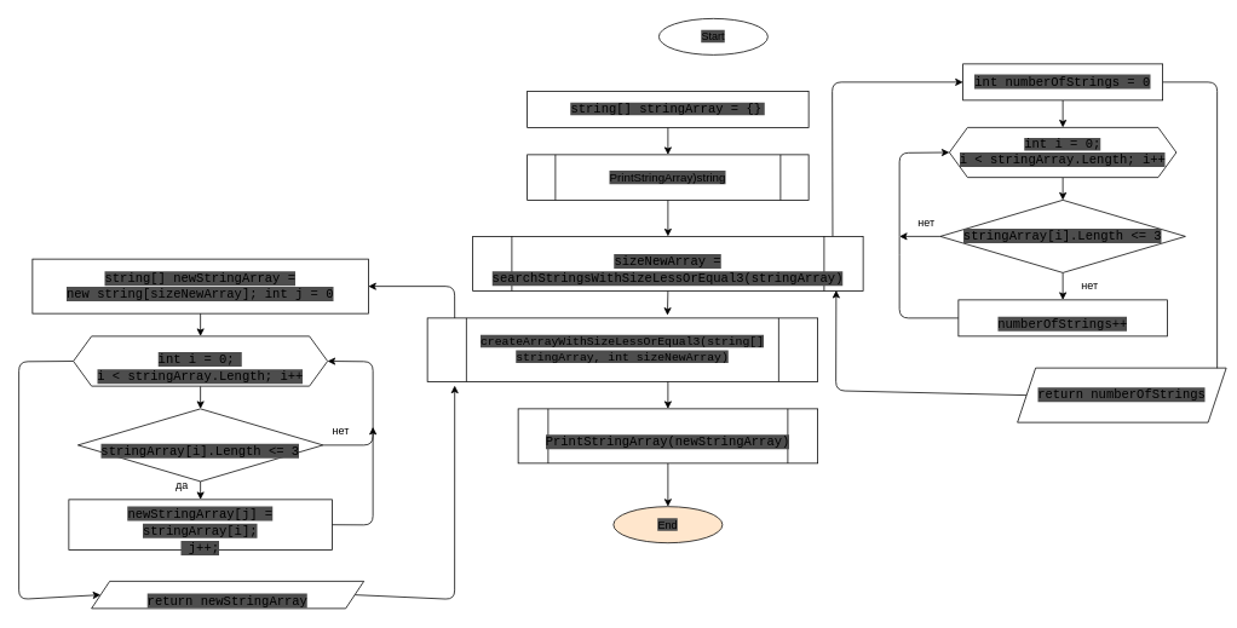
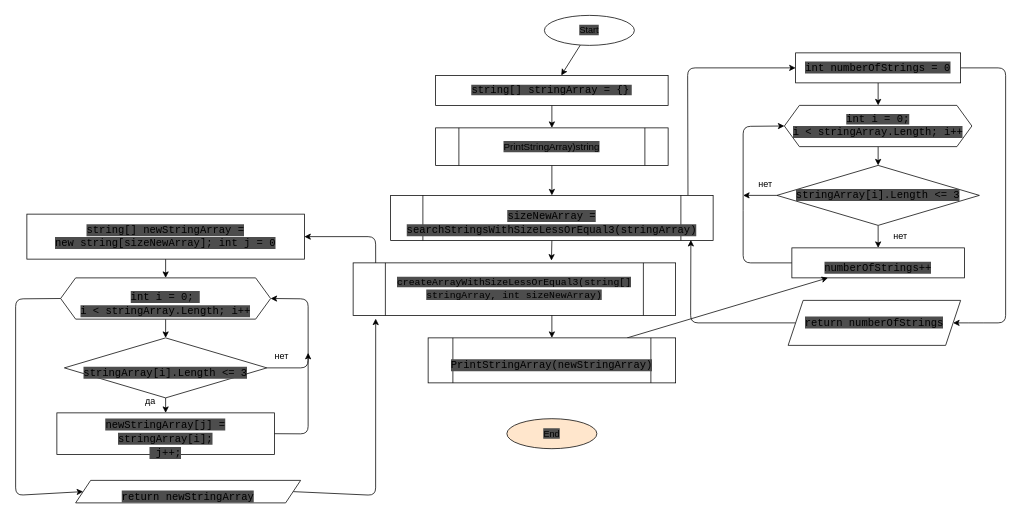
  <mxCell id="0" />
  <mxCell id="1" parent="0" />
+ <mxCell id="2" value="" style="edgeStyle=none;html=1;" parent="1" source="3" target="5" edge="1"><mxGeometry relative="1" as="geometry" /></mxCell>
  <mxCell id="3" value="&lt;span style=&quot;background-color: rgb(77 , 77 , 77)&quot;&gt;Start&lt;/span&gt;" style="ellipse;whiteSpace=wrap;html=1;" parent="1" vertex="1"><mxGeometry x="725" y="20" width="120" height="40" as="geometry" /></mxCell>
  <mxCell id="4" value="" style="edgeStyle=none;html=1;" parent="1" source="5" target="7" edge="1"><mxGeometry relative="1" as="geometry" /></mxCell>
  <mxCell id="5" value="&lt;span style=&quot;background-color: rgb(77 , 77 , 77)&quot;&gt;&lt;span style=&quot;font-family: &amp;#34;consolas&amp;#34; , &amp;#34;courier new&amp;#34; , monospace ; font-size: 14px&quot;&gt;string&lt;/span&gt;&lt;span style=&quot;font-family: &amp;#34;consolas&amp;#34; , &amp;#34;courier new&amp;#34; , monospace ; font-size: 14px&quot;&gt;[] &lt;/span&gt;&lt;span style=&quot;font-family: &amp;#34;consolas&amp;#34; , &amp;#34;courier new&amp;#34; , monospace ; font-size: 14px&quot;&gt;stringArray&lt;/span&gt;&lt;span style=&quot;font-family: &amp;#34;consolas&amp;#34; , &amp;#34;courier new&amp;#34; , monospace ; font-size: 14px&quot;&gt; = {}&lt;/span&gt;&amp;nbsp;&lt;/span&gt;" style="rounded=0;whiteSpace=wrap;html=1;" parent="1" vertex="1"><mxGeometry y="100" width="310" height="40" as="geometry" x="580" /></mxCell>
  <mxCell id="6" value="" style="edgeStyle=none;html=1;" parent="1" source="7" target="10" edge="1"><mxGeometry relative="1" as="geometry" /></mxCell>
  <mxCell id="7" value="&lt;font style=&quot;font-size: 13px ; background-color: rgb(77 , 77 , 77)&quot;&gt;PrintStringArray)string&lt;/font&gt;" style="shape=process;whiteSpace=wrap;html=1;backgroundOutline=1;" parent="1" vertex="1"><mxGeometry y="170" width="310" height="50" as="geometry" x="580" /></mxCell>
  <mxCell id="8" style="edgeStyle=none;html=1;entryX=0;entryY=0.5;entryDx=0;entryDy=0;exitX=0.922;exitY=0.004;exitDx=0;exitDy=0;exitPerimeter=0;" parent="1" source="10" target="13" edge="1"><mxGeometry relative="1" as="geometry"><Array as="points"><mxPoint x="916" y="90" /></Array></mxGeometry></mxCell>
  <mxCell id="9" value="" style="edgeStyle=none;html=1;entryX=0.615;entryY=-0.044;entryDx=0;entryDy=0;entryPerimeter=0;exitX=0.5;exitY=1;exitDx=0;exitDy=0;" parent="1" source="10" target="27" edge="1"><mxGeometry relative="1" as="geometry" /></mxCell>
  <mxCell id="10" value="&lt;span style=&quot;background-color: rgb(77 , 77 , 77)&quot;&gt;&lt;br&gt;&lt;br&gt;&lt;/span&gt;&lt;div style=&quot;font-family: &amp;#34;consolas&amp;#34; , &amp;#34;courier new&amp;#34; , monospace ; font-weight: normal ; font-size: 14px ; line-height: 19px&quot;&gt;&lt;div&gt;&lt;span style=&quot;background-color: rgb(77 , 77 , 77)&quot;&gt;sizeNewArray = searchStringsWithSizeLessOrEqual3(stringArray)&lt;/span&gt;&lt;/div&gt;&lt;/div&gt;&lt;span style=&quot;background-color: rgb(255 , 255 , 255)&quot;&gt;&lt;br&gt;&lt;/span&gt;" style="shape=process;whiteSpace=wrap;html=1;backgroundOutline=1;" parent="1" vertex="1"><mxGeometry x="520" y="260" width="430" height="60" as="geometry" /></mxCell>
  <mxCell id="11" style="edgeStyle=none;html=1;entryX=1;entryY=0.5;entryDx=0;entryDy=0;" parent="1" source="13" target="22" edge="1"><mxGeometry relative="1" as="geometry"><Array as="points"><mxPoint x="1340" y="90" /><mxPoint x="1340" y="430" /><mxPoint x="1300" y="430" /></Array></mxGeometry></mxCell>
  <mxCell id="12" value="" style="edgeStyle=none;html=1;" parent="1" source="13" target="15" edge="1"><mxGeometry relative="1" as="geometry" /></mxCell>
  <mxCell id="13" value="&lt;span style=&quot;background-color: rgb(77 , 77 , 77)&quot;&gt;&lt;br&gt;&lt;/span&gt;&lt;div style=&quot;font-family: &amp;#34;consolas&amp;#34; , &amp;#34;courier new&amp;#34; , monospace ; font-weight: normal ; font-size: 14px ; line-height: 19px&quot;&gt;&lt;div&gt;&lt;span style=&quot;background-color: rgb(77 , 77 , 77)&quot;&gt;int numberOfStrings = 0&lt;/span&gt;&lt;/div&gt;&lt;/div&gt;&lt;span style=&quot;background-color: rgb(255 , 255 , 255)&quot;&gt;&lt;br&gt;&lt;/span&gt;" style="rounded=0;whiteSpace=wrap;html=1;" parent="1" vertex="1"><mxGeometry x="1060" y="70" width="220" height="40" as="geometry" /></mxCell>
  <mxCell id="14" value="" style="edgeStyle=none;html=1;" parent="1" source="15" target="18" edge="1"><mxGeometry relative="1" as="geometry" /></mxCell>
  <mxCell id="15" value="&lt;span style=&quot;background-color: rgb(77 , 77 , 77)&quot;&gt;&lt;span style=&quot;font-family: &amp;#34;consolas&amp;#34; , &amp;#34;courier new&amp;#34; , monospace ; font-size: 14px&quot;&gt;int i = 0;&lt;/span&gt;&lt;br&gt;&lt;/span&gt;&lt;div style=&quot;font-family: &amp;#34;consolas&amp;#34; , &amp;#34;courier new&amp;#34; , monospace ; font-weight: normal ; font-size: 14px ; line-height: 19px&quot;&gt;&lt;div&gt;&lt;span style=&quot;background-color: rgb(77 , 77 , 77)&quot;&gt;i &amp;lt; stringArray.Length; i++&lt;/span&gt;&lt;/div&gt;&lt;/div&gt;" style="shape=hexagon;perimeter=hexagonPerimeter2;whiteSpace=wrap;html=1;fixedSize=1;" parent="1" vertex="1"><mxGeometry x="1045" y="140" width="250" height="55" as="geometry" /></mxCell>
  <mxCell id="16" value="" style="edgeStyle=none;html=1;" parent="1" source="18" target="20" edge="1"><mxGeometry relative="1" as="geometry" /></mxCell>
  <mxCell id="17" style="edgeStyle=none;html=1;" parent="1" source="18" edge="1"><mxGeometry relative="1" as="geometry"><mxPoint x="990" y="260" as="targetPoint" /></mxGeometry></mxCell>
  <mxCell id="18" value="&lt;span style=&quot;background-color: rgb(77 , 77 , 77)&quot;&gt;&lt;br&gt;&lt;/span&gt;&lt;div style=&quot;font-family: &amp;#34;consolas&amp;#34; , &amp;#34;courier new&amp;#34; , monospace ; font-weight: normal ; font-size: 14px ; line-height: 19px&quot;&gt;&lt;div&gt;&lt;span style=&quot;background-color: rgb(77 , 77 , 77)&quot;&gt;stringArray[i].Length &amp;lt;= 3&lt;/span&gt;&lt;/div&gt;&lt;/div&gt;&lt;span style=&quot;background-color: rgb(255 , 255 , 255)&quot;&gt;&lt;br&gt;&lt;/span&gt;" style="rhombus;whiteSpace=wrap;html=1;" parent="1" vertex="1"><mxGeometry x="1035" y="220" width="270" height="80" as="geometry" /></mxCell>
  <mxCell id="19" style="edgeStyle=none;html=1;entryX=0;entryY=0.5;entryDx=0;entryDy=0;exitX=0;exitY=0.5;exitDx=0;exitDy=0;" parent="1" source="20" target="15" edge="1"><mxGeometry relative="1" as="geometry"><Array as="points"><mxPoint x="990" y="350" /><mxPoint x="990" y="270" /><mxPoint x="990" y="168" /></Array></mxGeometry></mxCell>
  <mxCell id="20" value="&lt;span style=&quot;background-color: rgb(77 , 77 , 77)&quot;&gt;&lt;br&gt;&lt;/span&gt;&lt;div style=&quot;font-family: &amp;#34;consolas&amp;#34; , &amp;#34;courier new&amp;#34; , monospace ; font-weight: normal ; font-size: 14px ; line-height: 19px&quot;&gt;&lt;div&gt;&lt;span style=&quot;background-color: rgb(77 , 77 , 77)&quot;&gt;numberOfStrings++&lt;/span&gt;&lt;/div&gt;&lt;/div&gt;" style="rounded=0;whiteSpace=wrap;html=1;" parent="1" vertex="1"><mxGeometry x="1055" y="330" width="230" height="40" as="geometry" /></mxCell>
  <mxCell id="21" style="edgeStyle=none;html=1;exitX=0;exitY=0.5;exitDx=0;exitDy=0;entryX=0.931;entryY=0.992;entryDx=0;entryDy=0;entryPerimeter=0;" parent="1" source="22" target="10" edge="1"><mxGeometry relative="1" as="geometry"><mxPoint x="930" y="320" as="targetPoint" /><Array as="points"><mxPoint x="920" y="430" /></Array></mxGeometry></mxCell>
- <mxCell id="22" value="&lt;span style=&quot;background-color: rgb(77 , 77 , 77)&quot;&gt;&lt;br&gt;&lt;/span&gt;&lt;div style=&quot;font-family: &amp;#34;consolas&amp;#34; , &amp;#34;courier new&amp;#34; , monospace ; font-weight: normal ; font-size: 14px ; line-height: 19px&quot;&gt;&lt;div&gt;&lt;span style=&quot;background-color: rgb(77 , 77 , 77)&quot;&gt;return numberOfStrings&lt;/span&gt;&lt;/div&gt;&lt;/div&gt;&lt;span style=&quot;background-color: rgb(255 , 255 , 255)&quot;&gt;&lt;br&gt;&lt;/span&gt;" style="shape=parallelogram;perimeter=parallelogramPerimeter;whiteSpace=wrap;html=1;fixedSize=1;" parent="1" vertex="1"><mxGeometry x="1120" y="405" width="230" height="60" as="geometry" /></mxCell>
+ <mxCell id="22" value="&lt;span style=&quot;background-color: rgb(77 , 77 , 77)&quot;&gt;&lt;br&gt;&lt;/span&gt;&lt;div style=&quot;font-family: &amp;#34;consolas&amp;#34; , &amp;#34;courier new&amp;#34; , monospace ; font-weight: normal ; font-size: 14px ; line-height: 19px&quot;&gt;&lt;div&gt;&lt;span style=&quot;background-color: rgb(77 , 77 , 77)&quot;&gt;return numberOfStrings&lt;/span&gt;&lt;/div&gt;&lt;/div&gt;&lt;span style=&quot;background-color: rgb(255 , 255 , 255)&quot;&gt;&lt;br&gt;&lt;/span&gt;" style="shape=parallelogram;perimeter=parallelogramPerimeter;whiteSpace=wrap;html=1;fixedSize=1;" parent="1" vertex="1"><mxGeometry x="1050" y="400" width="230" height="60" as="geometry" /></mxCell>
  <mxCell id="23" value="нет" style="text;html=1;strokeColor=none;fillColor=none;align=center;verticalAlign=middle;whiteSpace=wrap;rounded=0;" parent="1" vertex="1"><mxGeometry x="1170" y="300" width="60" height="30" as="geometry" /></mxCell>
  <mxCell id="24" value="нет" style="text;html=1;strokeColor=none;fillColor=none;align=center;verticalAlign=middle;whiteSpace=wrap;rounded=0;" parent="1" vertex="1"><mxGeometry x="990" y="230" width="60" height="30" as="geometry" /></mxCell>
  <mxCell id="25" style="edgeStyle=none;html=1;entryX=1;entryY=0.5;entryDx=0;entryDy=0;exitX=0.07;exitY=0.2;exitDx=0;exitDy=0;exitPerimeter=0;" parent="1" source="27" target="29" edge="1"><mxGeometry relative="1" as="geometry"><mxPoint x="500" y="360" as="sourcePoint" /><Array as="points"><mxPoint x="500" y="315" /></Array></mxGeometry></mxCell>
  <mxCell id="26" value="" style="edgeStyle=none;html=1;entryX=0.5;entryY=0;entryDx=0;entryDy=0;" parent="1" target="43" edge="1"><mxGeometry relative="1" as="geometry"><mxPoint x="735" y="410" as="sourcePoint" /></mxGeometry></mxCell>
  <mxCell id="27" value="&lt;span style=&quot;background-color: rgb(77 , 77 , 77)&quot;&gt;&lt;span style=&quot;font-size: 13px&quot;&gt;&lt;font style=&quot;font-size: 13px&quot;&gt;&lt;br&gt;&lt;/font&gt;&lt;/span&gt;&lt;span style=&quot;font-size: 13px ; font-family: &amp;#34;consolas&amp;#34; , &amp;#34;courier new&amp;#34; , monospace&quot;&gt;createArrayWithSizeLessOrEqual3(string[] stringArray, int sizeNewArray)&lt;/span&gt;&lt;span style=&quot;font-size: 13px&quot;&gt;&lt;font style=&quot;font-size: 13px&quot;&gt;&lt;br&gt;&lt;/font&gt;&lt;/span&gt;&lt;/span&gt;&lt;span style=&quot;background-color: rgb(255 , 255 , 255) ; font-size: 13px&quot;&gt;&lt;br&gt;&lt;/span&gt;" style="shape=process;whiteSpace=wrap;html=1;backgroundOutline=1;" parent="1" vertex="1"><mxGeometry x="470" y="350" width="430" height="70" as="geometry" /></mxCell>
  <mxCell id="28" value="" style="edgeStyle=none;html=1;" parent="1" source="29" target="32" edge="1"><mxGeometry relative="1" as="geometry" /></mxCell>
  <mxCell id="29" value="&lt;span style=&quot;font-family: &amp;#34;consolas&amp;#34; , &amp;#34;courier new&amp;#34; , monospace ; font-size: 14px ; background-color: rgb(77 , 77 , 77)&quot;&gt;string[] newStringArray = new&amp;nbsp;string[sizeNewArray];&amp;nbsp;int j = 0&lt;/span&gt;" style="rounded=0;whiteSpace=wrap;html=1;" parent="1" vertex="1"><mxGeometry x="35" y="285" width="370" height="60" as="geometry" /></mxCell>
  <mxCell id="30" value="" style="edgeStyle=none;html=1;" parent="1" source="32" target="35" edge="1"><mxGeometry relative="1" as="geometry" /></mxCell>
  <mxCell id="31" style="edgeStyle=none;html=1;entryX=0;entryY=0.5;entryDx=0;entryDy=0;exitX=0;exitY=0.5;exitDx=0;exitDy=0;" parent="1" source="32" target="39" edge="1"><mxGeometry relative="1" as="geometry"><Array as="points"><mxPoint x="20" y="398" /><mxPoint x="20" y="660" /></Array></mxGeometry></mxCell>
  <mxCell id="32" value="&lt;span style=&quot;background-color: rgb(77 , 77 , 77)&quot;&gt;&lt;br&gt;&lt;/span&gt;&lt;div style=&quot;font-family: &amp;#34;consolas&amp;#34; , &amp;#34;courier new&amp;#34; , monospace ; font-weight: normal ; font-size: 14px ; line-height: 19px&quot;&gt;&lt;div&gt;&lt;span style=&quot;background-color: rgb(77 , 77 , 77)&quot;&gt;int i = 0;&amp;nbsp;&lt;/span&gt;&lt;/div&gt;&lt;div&gt;&lt;span style=&quot;background-color: rgb(77 , 77 , 77)&quot;&gt;i &amp;lt; stringArray.Length; i++&lt;/span&gt;&lt;/div&gt;&lt;/div&gt;" style="shape=hexagon;perimeter=hexagonPerimeter2;whiteSpace=wrap;html=1;fixedSize=1;" parent="1" vertex="1"><mxGeometry x="80" y="370" width="280" height="55" as="geometry" /></mxCell>
  <mxCell id="33" value="" style="edgeStyle=none;html=1;" parent="1" source="35" target="37" edge="1"><mxGeometry relative="1" as="geometry" /></mxCell>
  <mxCell id="34" style="edgeStyle=none;html=1;entryX=1;entryY=0.5;entryDx=0;entryDy=0;exitX=1;exitY=0.5;exitDx=0;exitDy=0;" parent="1" source="35" target="32" edge="1"><mxGeometry relative="1" as="geometry"><Array as="points"><mxPoint x="410" y="490" /><mxPoint x="410" y="398" /></Array></mxGeometry></mxCell>
  <mxCell id="35" value="&lt;span style=&quot;background-color: rgb(77 , 77 , 77)&quot;&gt;&lt;br&gt;&lt;/span&gt;&lt;div style=&quot;font-family: &amp;#34;consolas&amp;#34; , &amp;#34;courier new&amp;#34; , monospace ; font-weight: normal ; font-size: 14px ; line-height: 19px&quot;&gt;&lt;div&gt;&lt;span style=&quot;background-color: rgb(77 , 77 , 77)&quot;&gt;stringArray[i].Length &amp;lt;= 3&lt;/span&gt;&lt;/div&gt;&lt;/div&gt;" style="rhombus;whiteSpace=wrap;html=1;" parent="1" vertex="1"><mxGeometry x="85" y="450" width="270" height="80" as="geometry" /></mxCell>
  <mxCell id="36" style="edgeStyle=none;html=1;exitX=1;exitY=0.5;exitDx=0;exitDy=0;" parent="1" source="37" edge="1"><mxGeometry relative="1" as="geometry"><mxPoint x="410" y="470" as="targetPoint" /><Array as="points"><mxPoint x="410" y="578" /></Array></mxGeometry></mxCell>
  <mxCell id="37" value="&lt;span style=&quot;background-color: rgb(77 , 77 , 77)&quot;&gt;&lt;br&gt;&lt;/span&gt;&lt;div style=&quot;font-family: &amp;#34;consolas&amp;#34; , &amp;#34;courier new&amp;#34; , monospace ; font-weight: normal ; font-size: 14px ; line-height: 19px&quot;&gt;&lt;div&gt;&lt;span style=&quot;background-color: rgb(77 , 77 , 77)&quot;&gt;newStringArray[j] = stringArray[i]; &lt;/span&gt;&lt;/div&gt;&lt;div&gt;&lt;span style=&quot;background-color: rgb(77 , 77 , 77)&quot;&gt;&amp;nbsp;j++;&lt;/span&gt;&lt;/div&gt;&lt;/div&gt;" style="rounded=0;whiteSpace=wrap;html=1;" parent="1" vertex="1"><mxGeometry x="75" y="550" width="290" height="55.5" as="geometry" /></mxCell>
  <mxCell id="38" style="edgeStyle=none;html=1;entryX=0.07;entryY=1.062;entryDx=0;entryDy=0;entryPerimeter=0;exitX=1;exitY=0.5;exitDx=0;exitDy=0;" parent="1" source="39" target="27" edge="1"><mxGeometry relative="1" as="geometry"><Array as="points"><mxPoint x="500" y="660" /></Array></mxGeometry></mxCell>
  <mxCell id="39" value="&lt;span style=&quot;background-color: rgb(77 , 77 , 77)&quot;&gt;&lt;br&gt;&lt;br&gt;&lt;/span&gt;&lt;div style=&quot;font-family: &amp;#34;consolas&amp;#34; , &amp;#34;courier new&amp;#34; , monospace ; font-weight: normal ; font-size: 14px ; line-height: 19px&quot;&gt;&lt;div&gt;&lt;span style=&quot;background-color: rgb(77 , 77 , 77)&quot;&gt;return newStringArray&lt;/span&gt;&lt;/div&gt;&lt;/div&gt;&lt;span style=&quot;background-color: rgb(255 , 255 , 255)&quot;&gt;&lt;br&gt;&lt;/span&gt;" style="shape=parallelogram;perimeter=parallelogramPerimeter;whiteSpace=wrap;html=1;fixedSize=1;" parent="1" vertex="1"><mxGeometry x="100" y="640" width="300" height="30" as="geometry" /></mxCell>
  <mxCell id="40" value="нет" style="text;html=1;strokeColor=none;fillColor=none;align=center;verticalAlign=middle;whiteSpace=wrap;rounded=0;" parent="1" vertex="1"><mxGeometry x="345" y="460" width="60" height="30" as="geometry" /></mxCell>
  <mxCell id="41" value="да" style="text;html=1;strokeColor=none;fillColor=none;align=center;verticalAlign=middle;whiteSpace=wrap;rounded=0;" parent="1" vertex="1"><mxGeometry x="170" y="520" width="60" height="30" as="geometry" /></mxCell>
- <mxCell id="42" value="" style="edgeStyle=none;html=1;" parent="1" source="43" target="44" edge="1"><mxGeometry relative="1" as="geometry" /></mxCell>
+ <mxCell id="42" value="" style="edgeStyle=none;html=1;" parent="1" source="43" target="20" edge="1"><mxGeometry relative="1" as="geometry" /></mxCell>
  <mxCell id="43" value="&lt;span style=&quot;background-color: rgb(77 , 77 , 77)&quot;&gt;&lt;br&gt;&lt;br&gt;&lt;/span&gt;&lt;div style=&quot;font-family: &amp;#34;consolas&amp;#34; , &amp;#34;courier new&amp;#34; , monospace ; font-weight: normal ; font-size: 14px ; line-height: 19px&quot;&gt;&lt;div&gt;&lt;span style=&quot;background-color: rgb(77 , 77 , 77)&quot;&gt;PrintStringArray(newStringArray)&lt;/span&gt;&lt;/div&gt;&lt;/div&gt;&lt;span style=&quot;background-color: rgb(255 , 255 , 255)&quot;&gt;&lt;br&gt;&lt;/span&gt;" style="shape=process;whiteSpace=wrap;html=1;backgroundOutline=1;" parent="1" vertex="1"><mxGeometry x="570" y="450" width="330" height="60" as="geometry" /></mxCell>
  <mxCell id="44" value="&lt;span style=&quot;background-color: rgb(77 , 77 , 77)&quot;&gt;End&lt;/span&gt;" style="ellipse;whiteSpace=wrap;html=1;fillColor=#ffe6cc;" parent="1" vertex="1"><mxGeometry x="675" y="557.75" width="120" height="40" as="geometry" /></mxCell>
